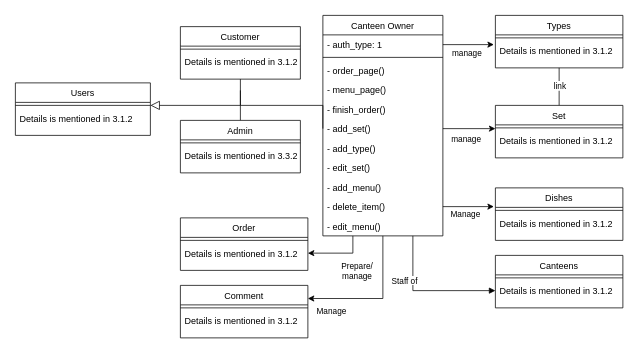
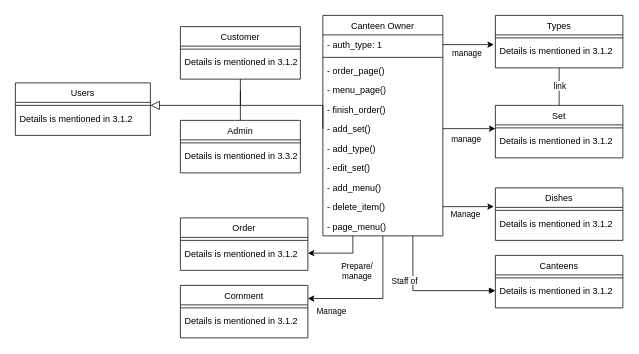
  <mxCell id="0" />
  <mxCell id="1" parent="0" />
  <mxCell id="2" value="Customer" style="swimlane;fontStyle=0;align=center;verticalAlign=top;childLayout=stackLayout;horizontal=1;startSize=26;horizontalStack=0;resizeParent=1;resizeLast=0;collapsible=1;marginBottom=0;rounded=0;shadow=0;strokeWidth=1;" vertex="1" parent="1"><mxGeometry x="240" y="35" width="160" height="70" as="geometry"><mxRectangle x="130" y="380" width="160" height="26" as="alternateBounds" /></mxGeometry></mxCell>
  <mxCell id="3" value="" style="line;html=1;strokeWidth=1;align=left;verticalAlign=middle;spacingTop=-1;spacingLeft=3;spacingRight=3;rotatable=0;labelPosition=right;points=[];portConstraint=eastwest;" vertex="1" parent="2"><mxGeometry y="26" width="160" height="8" as="geometry" /></mxCell>
  <mxCell id="4" value="Details is mentioned in 3.1.2" style="text;align=left;verticalAlign=top;spacingLeft=4;spacingRight=4;overflow=hidden;rotatable=0;points=[[0,0.5],[1,0.5]];portConstraint=eastwest;fontStyle=0" vertex="1" parent="2"><mxGeometry y="34" width="160" height="26" as="geometry" /></mxCell>
  <mxCell id="5" value="" style="endArrow=block;endSize=10;endFill=0;shadow=0;strokeWidth=1;rounded=0;edgeStyle=elbowEdgeStyle;elbow=vertical;" edge="1" parent="1" source="2"><mxGeometry width="160" relative="1" as="geometry"><mxPoint x="80" y="233" as="sourcePoint" /><mxPoint x="200" y="140" as="targetPoint" /><Array as="points"><mxPoint x="170" y="140" /><mxPoint x="120" y="140" /><mxPoint x="180" y="130" /><mxPoint x="280" y="120" /><mxPoint x="270" y="120" /><mxPoint x="330" y="140" /><mxPoint x="170" y="140" /><mxPoint x="190" y="90" /><mxPoint x="210" y="160" /><mxPoint x="320" y="50" /><mxPoint x="270" y="360" /><mxPoint x="260" y="360" /><mxPoint x="240" y="360" /></Array></mxGeometry></mxCell>
  <mxCell id="6" style="edgeStyle=orthogonalEdgeStyle;rounded=0;orthogonalLoop=1;jettySize=auto;html=1;exitX=0.5;exitY=0;exitDx=0;exitDy=0;endArrow=none;endFill=0;" edge="1" parent="1" source="7"><mxGeometry relative="1" as="geometry"><mxPoint x="320" y="120" as="targetPoint" /></mxGeometry></mxCell>
  <mxCell id="7" value="Admin" style="swimlane;fontStyle=0;align=center;verticalAlign=top;childLayout=stackLayout;horizontal=1;startSize=26;horizontalStack=0;resizeParent=1;resizeLast=0;collapsible=1;marginBottom=0;rounded=0;shadow=0;strokeWidth=1;" vertex="1" parent="1"><mxGeometry x="240" y="160" width="160" height="70" as="geometry"><mxRectangle x="340" y="380" width="170" height="26" as="alternateBounds" /></mxGeometry></mxCell>
  <mxCell id="8" value="" style="line;html=1;strokeWidth=1;align=left;verticalAlign=middle;spacingTop=-1;spacingLeft=3;spacingRight=3;rotatable=0;labelPosition=right;points=[];portConstraint=eastwest;" vertex="1" parent="7"><mxGeometry y="26" width="160" height="8" as="geometry" /></mxCell>
  <mxCell id="9" value="Details is mentioned in 3.3.2" style="text;align=left;verticalAlign=top;spacingLeft=4;spacingRight=4;overflow=hidden;rotatable=0;points=[[0,0.5],[1,0.5]];portConstraint=eastwest;fontStyle=0" vertex="1" parent="7"><mxGeometry y="34" width="160" height="26" as="geometry" /></mxCell>
  <mxCell id="10" value="Canteens" style="swimlane;fontStyle=0;align=center;verticalAlign=top;childLayout=stackLayout;horizontal=1;startSize=26;horizontalStack=0;resizeParent=1;resizeLast=0;collapsible=1;marginBottom=0;rounded=0;shadow=0;strokeWidth=1;" vertex="1" parent="1"><mxGeometry x="660" y="340" width="170" height="70" as="geometry"><mxRectangle x="550" y="140" width="160" height="26" as="alternateBounds" /></mxGeometry></mxCell>
  <mxCell id="11" value="" style="line;html=1;strokeWidth=1;align=left;verticalAlign=middle;spacingTop=-1;spacingLeft=3;spacingRight=3;rotatable=0;labelPosition=right;points=[];portConstraint=eastwest;" vertex="1" parent="10"><mxGeometry y="26" width="170" height="8" as="geometry" /></mxCell>
  <mxCell id="12" value="Details is mentioned in 3.1.2" style="text;align=left;verticalAlign=top;spacingLeft=4;spacingRight=4;overflow=hidden;rotatable=0;points=[[0,0.5],[1,0.5]];portConstraint=eastwest;fontStyle=0" vertex="1" parent="10"><mxGeometry y="34" width="170" height="26" as="geometry" /></mxCell>
  <mxCell id="13" style="edgeStyle=orthogonalEdgeStyle;rounded=0;orthogonalLoop=1;jettySize=auto;html=1;endArrow=none;endFill=0;exitX=0;exitY=0.5;exitDx=0;exitDy=0;" edge="1" parent="1" source="23"><mxGeometry relative="1" as="geometry"><mxPoint x="320" y="140" as="targetPoint" /><mxPoint x="420" y="150" as="sourcePoint" /><Array as="points"><mxPoint x="430" y="140" /></Array></mxGeometry></mxCell>
  <mxCell id="14" style="edgeStyle=orthogonalEdgeStyle;rounded=0;orthogonalLoop=1;jettySize=auto;html=1;exitX=0.75;exitY=1;exitDx=0;exitDy=0;entryX=0;entryY=0.5;entryDx=0;entryDy=0;startArrow=none;startFill=0;endArrow=block;endFill=1;" edge="1" parent="1" source="17" target="12"><mxGeometry relative="1" as="geometry" /></mxCell>
  <mxCell id="15" style="edgeStyle=orthogonalEdgeStyle;rounded=0;orthogonalLoop=1;jettySize=auto;html=1;exitX=0.25;exitY=1;exitDx=0;exitDy=0;entryX=1;entryY=0.5;entryDx=0;entryDy=0;" edge="1" parent="1" source="17" target="34"><mxGeometry relative="1" as="geometry" /></mxCell>
  <mxCell id="16" style="edgeStyle=orthogonalEdgeStyle;rounded=0;orthogonalLoop=1;jettySize=auto;html=1;exitX=0.5;exitY=1;exitDx=0;exitDy=0;entryX=1;entryY=0.25;entryDx=0;entryDy=0;" edge="1" parent="1" source="17" target="29"><mxGeometry relative="1" as="geometry" /></mxCell>
  <mxCell id="17" value="Canteen Owner" style="swimlane;fontStyle=0;align=center;verticalAlign=top;childLayout=stackLayout;horizontal=1;startSize=26;horizontalStack=0;resizeParent=1;resizeLast=0;collapsible=1;marginBottom=0;rounded=0;shadow=0;strokeWidth=1;" vertex="1" parent="1"><mxGeometry x="430" y="20" width="160" height="294" as="geometry"><mxRectangle x="340" y="380" width="170" height="26" as="alternateBounds" /></mxGeometry></mxCell>
  <mxCell id="18" value="- auth_type: 1" style="text;align=left;verticalAlign=top;spacingLeft=4;spacingRight=4;overflow=hidden;rotatable=0;points=[[0,0.5],[1,0.5]];portConstraint=eastwest;rounded=0;shadow=0;html=0;" vertex="1" parent="17"><mxGeometry y="26" width="160" height="26" as="geometry" /></mxCell>
  <mxCell id="19" value="" style="line;html=1;strokeWidth=1;align=left;verticalAlign=middle;spacingTop=-1;spacingLeft=3;spacingRight=3;rotatable=0;labelPosition=right;points=[];portConstraint=eastwest;" vertex="1" parent="17"><mxGeometry y="52" width="160" height="8" as="geometry" /></mxCell>
  <mxCell id="20" value="- order_page()" style="text;align=left;verticalAlign=top;spacingLeft=4;spacingRight=4;overflow=hidden;rotatable=0;points=[[0,0.5],[1,0.5]];portConstraint=eastwest;rounded=0;shadow=0;html=0;" vertex="1" parent="17"><mxGeometry y="60" width="160" height="26" as="geometry" /></mxCell>
  <mxCell id="21" value="- menu_page()" style="text;align=left;verticalAlign=top;spacingLeft=4;spacingRight=4;overflow=hidden;rotatable=0;points=[[0,0.5],[1,0.5]];portConstraint=eastwest;rounded=0;shadow=0;html=0;" vertex="1" parent="17"><mxGeometry y="86" width="160" height="26" as="geometry" /></mxCell>
  <mxCell id="22" value="- finish_order()" style="text;align=left;verticalAlign=top;spacingLeft=4;spacingRight=4;overflow=hidden;rotatable=0;points=[[0,0.5],[1,0.5]];portConstraint=eastwest;rounded=0;shadow=0;html=0;" vertex="1" parent="17"><mxGeometry y="112" width="160" height="26" as="geometry" /></mxCell>
  <mxCell id="23" value="- add_set()" style="text;align=left;verticalAlign=top;spacingLeft=4;spacingRight=4;overflow=hidden;rotatable=0;points=[[0,0.5],[1,0.5]];portConstraint=eastwest;rounded=0;shadow=0;html=0;" vertex="1" parent="17"><mxGeometry y="138" width="160" height="26" as="geometry" /></mxCell>
  <mxCell id="24" value="- add_type()" style="text;align=left;verticalAlign=top;spacingLeft=4;spacingRight=4;overflow=hidden;rotatable=0;points=[[0,0.5],[1,0.5]];portConstraint=eastwest;rounded=0;shadow=0;html=0;" vertex="1" parent="17"><mxGeometry y="164" width="160" height="26" as="geometry" /></mxCell>
  <mxCell id="25" value="- edit_set()" style="text;align=left;verticalAlign=top;spacingLeft=4;spacingRight=4;overflow=hidden;rotatable=0;points=[[0,0.5],[1,0.5]];portConstraint=eastwest;rounded=0;shadow=0;html=0;" vertex="1" parent="17"><mxGeometry y="190" width="160" height="26" as="geometry" /></mxCell>
  <mxCell id="26" value="- add_menu()" style="text;align=left;verticalAlign=top;spacingLeft=4;spacingRight=4;overflow=hidden;rotatable=0;points=[[0,0.5],[1,0.5]];portConstraint=eastwest;rounded=0;shadow=0;html=0;" vertex="1" parent="17"><mxGeometry y="216" width="160" height="26" as="geometry" /></mxCell>
  <mxCell id="27" value="- delete_item()" style="text;align=left;verticalAlign=top;spacingLeft=4;spacingRight=4;overflow=hidden;rotatable=0;points=[[0,0.5],[1,0.5]];portConstraint=eastwest;rounded=0;shadow=0;html=0;" vertex="1" parent="17"><mxGeometry y="242" width="160" height="26" as="geometry" /></mxCell>
- <mxCell id="28" value="- edit_menu()" style="text;align=left;verticalAlign=top;spacingLeft=4;spacingRight=4;overflow=hidden;rotatable=0;points=[[0,0.5],[1,0.5]];portConstraint=eastwest;rounded=0;shadow=0;html=0;" vertex="1" parent="17"><mxGeometry y="268" width="160" height="22" as="geometry" /></mxCell>
+ <mxCell id="28" value="- page_menu()" style="text;align=left;verticalAlign=top;spacingLeft=4;spacingRight=4;overflow=hidden;rotatable=0;points=[[0,0.5],[1,0.5]];portConstraint=eastwest;rounded=0;shadow=0;html=0;" vertex="1" parent="17"><mxGeometry y="268" width="160" height="22" as="geometry" /></mxCell>
  <mxCell id="29" value="Comment" style="swimlane;fontStyle=0;align=center;verticalAlign=top;childLayout=stackLayout;horizontal=1;startSize=26;horizontalStack=0;resizeParent=1;resizeLast=0;collapsible=1;marginBottom=0;rounded=0;shadow=0;strokeWidth=1;" vertex="1" parent="1"><mxGeometry x="240" y="380" width="170" height="70" as="geometry"><mxRectangle x="550" y="140" width="160" height="26" as="alternateBounds" /></mxGeometry></mxCell>
  <mxCell id="30" value="" style="line;html=1;strokeWidth=1;align=left;verticalAlign=middle;spacingTop=-1;spacingLeft=3;spacingRight=3;rotatable=0;labelPosition=right;points=[];portConstraint=eastwest;" vertex="1" parent="29"><mxGeometry y="26" width="170" height="8" as="geometry" /></mxCell>
  <mxCell id="31" value="Details is mentioned in 3.1.2" style="text;align=left;verticalAlign=top;spacingLeft=4;spacingRight=4;overflow=hidden;rotatable=0;points=[[0,0.5],[1,0.5]];portConstraint=eastwest;fontStyle=0" vertex="1" parent="29"><mxGeometry y="34" width="170" height="26" as="geometry" /></mxCell>
  <mxCell id="32" value="Order" style="swimlane;fontStyle=0;align=center;verticalAlign=top;childLayout=stackLayout;horizontal=1;startSize=26;horizontalStack=0;resizeParent=1;resizeLast=0;collapsible=1;marginBottom=0;rounded=0;shadow=0;strokeWidth=1;" vertex="1" parent="1"><mxGeometry x="240" y="290" width="170" height="70" as="geometry"><mxRectangle x="550" y="140" width="160" height="26" as="alternateBounds" /></mxGeometry></mxCell>
  <mxCell id="33" value="" style="line;html=1;strokeWidth=1;align=left;verticalAlign=middle;spacingTop=-1;spacingLeft=3;spacingRight=3;rotatable=0;labelPosition=right;points=[];portConstraint=eastwest;" vertex="1" parent="32"><mxGeometry y="26" width="170" height="8" as="geometry" /></mxCell>
  <mxCell id="34" value="Details is mentioned in 3.1.2" style="text;align=left;verticalAlign=top;spacingLeft=4;spacingRight=4;overflow=hidden;rotatable=0;points=[[0,0.5],[1,0.5]];portConstraint=eastwest;fontStyle=0" vertex="1" parent="32"><mxGeometry y="34" width="170" height="26" as="geometry" /></mxCell>
  <mxCell id="35" value="Users" style="swimlane;fontStyle=0;align=center;verticalAlign=top;childLayout=stackLayout;horizontal=1;startSize=26;horizontalStack=0;resizeParent=1;resizeLast=0;collapsible=1;marginBottom=0;rounded=0;shadow=0;strokeWidth=1;" vertex="1" parent="1"><mxGeometry x="20" y="110" width="180" height="70" as="geometry"><mxRectangle x="230" y="140" width="160" height="26" as="alternateBounds" /></mxGeometry></mxCell>
  <mxCell id="36" value="" style="line;html=1;strokeWidth=1;align=left;verticalAlign=middle;spacingTop=-1;spacingLeft=3;spacingRight=3;rotatable=0;labelPosition=right;points=[];portConstraint=eastwest;" vertex="1" parent="35"><mxGeometry y="26" width="180" height="8" as="geometry" /></mxCell>
  <mxCell id="37" value="Details is mentioned in 3.1.2" style="text;align=left;verticalAlign=top;spacingLeft=4;spacingRight=4;overflow=hidden;rotatable=0;points=[[0,0.5],[1,0.5]];portConstraint=eastwest;fontStyle=0" vertex="1" parent="35"><mxGeometry y="34" width="180" height="26" as="geometry" /></mxCell>
  <mxCell id="38" value="Dishes" style="swimlane;fontStyle=0;align=center;verticalAlign=top;childLayout=stackLayout;horizontal=1;startSize=26;horizontalStack=0;resizeParent=1;resizeLast=0;collapsible=1;marginBottom=0;rounded=0;shadow=0;strokeWidth=1;" vertex="1" parent="1"><mxGeometry x="660" y="250" width="170" height="70" as="geometry"><mxRectangle x="130" y="380" width="160" height="26" as="alternateBounds" /></mxGeometry></mxCell>
  <mxCell id="39" value="" style="line;html=1;strokeWidth=1;align=left;verticalAlign=middle;spacingTop=-1;spacingLeft=3;spacingRight=3;rotatable=0;labelPosition=right;points=[];portConstraint=eastwest;" vertex="1" parent="38"><mxGeometry y="26" width="170" height="8" as="geometry" /></mxCell>
  <mxCell id="40" value="Details is mentioned in 3.1.2" style="text;align=left;verticalAlign=top;spacingLeft=4;spacingRight=4;overflow=hidden;rotatable=0;points=[[0,0.5],[1,0.5]];portConstraint=eastwest;fontStyle=0" vertex="1" parent="38"><mxGeometry y="34" width="170" height="26" as="geometry" /></mxCell>
  <mxCell id="41" value="Types" style="swimlane;fontStyle=0;align=center;verticalAlign=top;childLayout=stackLayout;horizontal=1;startSize=26;horizontalStack=0;resizeParent=1;resizeLast=0;collapsible=1;marginBottom=0;rounded=0;shadow=0;strokeWidth=1;" vertex="1" parent="1"><mxGeometry x="660" y="20" width="170" height="70" as="geometry"><mxRectangle x="130" y="380" width="160" height="26" as="alternateBounds" /></mxGeometry></mxCell>
  <mxCell id="42" value="" style="line;html=1;strokeWidth=1;align=left;verticalAlign=middle;spacingTop=-1;spacingLeft=3;spacingRight=3;rotatable=0;labelPosition=right;points=[];portConstraint=eastwest;" vertex="1" parent="41"><mxGeometry y="26" width="170" height="8" as="geometry" /></mxCell>
  <mxCell id="43" value="Details is mentioned in 3.1.2" style="text;align=left;verticalAlign=top;spacingLeft=4;spacingRight=4;overflow=hidden;rotatable=0;points=[[0,0.5],[1,0.5]];portConstraint=eastwest;fontStyle=0" vertex="1" parent="41"><mxGeometry y="34" width="170" height="26" as="geometry" /></mxCell>
  <mxCell id="44" style="edgeStyle=orthogonalEdgeStyle;rounded=0;orthogonalLoop=1;jettySize=auto;html=1;exitX=0.5;exitY=0;exitDx=0;exitDy=0;entryX=0.5;entryY=1;entryDx=0;entryDy=0;endArrow=none;endFill=0;" edge="1" parent="1" source="46" target="41"><mxGeometry relative="1" as="geometry" /></mxCell>
  <mxCell id="45" value="link" style="edgeLabel;html=1;align=center;verticalAlign=middle;resizable=0;points=[];" vertex="1" connectable="0" parent="44"><mxGeometry x="0.25" y="-1" relative="1" as="geometry"><mxPoint x="-1" y="4" as="offset" /></mxGeometry></mxCell>
  <mxCell id="46" value="Set" style="swimlane;fontStyle=0;align=center;verticalAlign=top;childLayout=stackLayout;horizontal=1;startSize=26;horizontalStack=0;resizeParent=1;resizeLast=0;collapsible=1;marginBottom=0;rounded=0;shadow=0;strokeWidth=1;" vertex="1" parent="1"><mxGeometry x="660" y="140" width="170" height="70" as="geometry"><mxRectangle x="130" y="380" width="160" height="26" as="alternateBounds" /></mxGeometry></mxCell>
  <mxCell id="47" value="" style="line;html=1;strokeWidth=1;align=left;verticalAlign=middle;spacingTop=-1;spacingLeft=3;spacingRight=3;rotatable=0;labelPosition=right;points=[];portConstraint=eastwest;" vertex="1" parent="46"><mxGeometry y="26" width="170" height="8" as="geometry" /></mxCell>
  <mxCell id="48" value="Details is mentioned in 3.1.2" style="text;align=left;verticalAlign=top;spacingLeft=4;spacingRight=4;overflow=hidden;rotatable=0;points=[[0,0.5],[1,0.5]];portConstraint=eastwest;fontStyle=0" vertex="1" parent="46"><mxGeometry y="34" width="170" height="26" as="geometry" /></mxCell>
  <mxCell id="49" style="edgeStyle=orthogonalEdgeStyle;rounded=0;orthogonalLoop=1;jettySize=auto;html=1;exitX=1;exitY=0.5;exitDx=0;exitDy=0;entryX=-0.012;entryY=0.192;entryDx=0;entryDy=0;entryPerimeter=0;startArrow=none;startFill=0;endArrow=classic;endFill=1;" edge="1" parent="1" source="18" target="43"><mxGeometry relative="1" as="geometry" /></mxCell>
  <mxCell id="50" style="edgeStyle=orthogonalEdgeStyle;rounded=0;orthogonalLoop=1;jettySize=auto;html=1;exitX=1;exitY=0.5;exitDx=0;exitDy=0;entryX=0;entryY=-0.115;entryDx=0;entryDy=0;entryPerimeter=0;startArrow=none;startFill=0;endArrow=classic;endFill=1;" edge="1" parent="1" source="23" target="48"><mxGeometry relative="1" as="geometry" /></mxCell>
  <mxCell id="51" value="manage" style="edgeLabel;html=1;align=center;verticalAlign=middle;resizable=0;points=[];" vertex="1" connectable="0" parent="50"><mxGeometry y="4" relative="1" as="geometry"><mxPoint x="-5" y="17" as="offset" /></mxGeometry></mxCell>
  <mxCell id="52" style="edgeStyle=orthogonalEdgeStyle;rounded=0;orthogonalLoop=1;jettySize=auto;html=1;exitX=1;exitY=0.5;exitDx=0;exitDy=0;entryX=-0.012;entryY=0.357;entryDx=0;entryDy=0;entryPerimeter=0;startArrow=none;startFill=0;endArrow=classic;endFill=1;" edge="1" parent="1" source="27" target="38"><mxGeometry relative="1" as="geometry" /></mxCell>
  <mxCell id="53" value="Manage" style="edgeLabel;html=1;align=center;verticalAlign=middle;resizable=0;points=[];" vertex="1" connectable="0" parent="52"><mxGeometry x="0.114" y="-1" relative="1" as="geometry"><mxPoint x="-9" y="9" as="offset" /></mxGeometry></mxCell>
  <mxCell id="54" value="manage" style="edgeLabel;html=1;align=center;verticalAlign=middle;resizable=0;points=[];" vertex="1" connectable="0" parent="1"><mxGeometry x="620" y="69.995" as="geometry"><mxPoint x="1" as="offset" /></mxGeometry></mxCell>
  <mxCell id="55" value="&lt;div style=&quot;text-align: center&quot;&gt;&lt;font face=&quot;helvetica&quot;&gt;&lt;span style=&quot;font-size: 11px ; background-color: rgb(255 , 255 , 255)&quot;&gt;Staff of&lt;/span&gt;&lt;/font&gt;&lt;/div&gt;" style="text;whiteSpace=wrap;html=1;" vertex="1" parent="1"><mxGeometry x="520" y="360" width="70" height="30" as="geometry" /></mxCell>
  <mxCell id="56" value="&lt;div style=&quot;text-align: center&quot;&gt;&lt;font face=&quot;helvetica&quot;&gt;&lt;span style=&quot;font-size: 11px ; background-color: rgb(255 , 255 , 255)&quot;&gt;Prepare/ manage&lt;/span&gt;&lt;/font&gt;&lt;/div&gt;" style="text;whiteSpace=wrap;html=1;" vertex="1" parent="1"><mxGeometry x="440" y="340" width="70" height="30" as="geometry" /></mxCell>
  <mxCell id="57" value="&lt;div style=&quot;text-align: center&quot;&gt;&lt;font face=&quot;helvetica&quot;&gt;&lt;span style=&quot;font-size: 11px ; background-color: rgb(255 , 255 , 255)&quot;&gt;Manage&lt;/span&gt;&lt;/font&gt;&lt;/div&gt;" style="text;whiteSpace=wrap;html=1;" vertex="1" parent="1"><mxGeometry x="420" y="400" width="70" height="30" as="geometry" /></mxCell>
